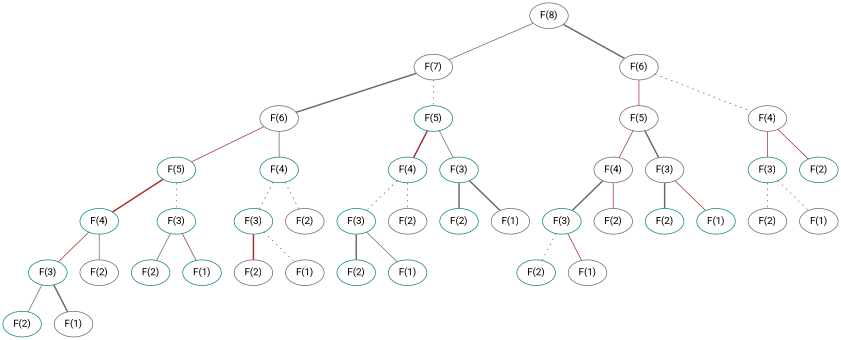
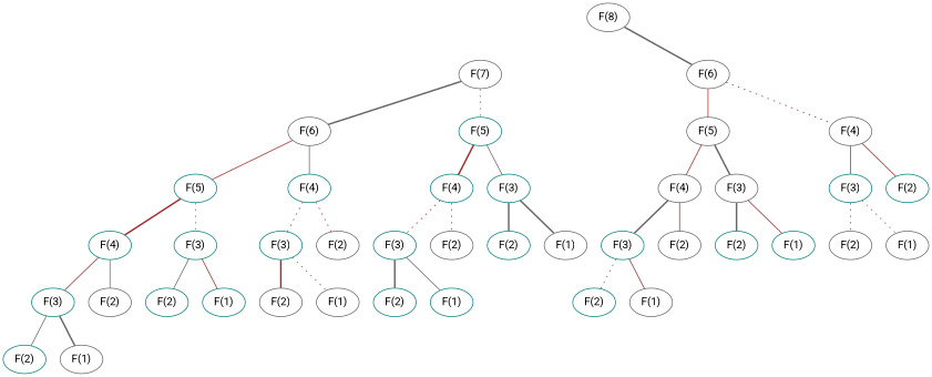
  graph {
    fontname=Roboto
    node [color=teal fontname=Roboto]
    edge [color=gray40 style=solid fontname=Roboto]
    n1 [label="F(8)" color=gray40]
    n2 [label="F(7)" color=gray40]
    n3 [label="F(6)" color=gray40]
    n4 [label="F(6)" color=gray40]
    n5 [label="F(5)"]
    n6 [label="F(5)"]
    n7 [label="F(4)"]
    n8 [label="F(4)"]
    n9 [label="F(3)"]
    n10 [label="F(3)"]
    n11 [label="F(2)" color=gray40]
    n12 [label="F(2)"]
    n13 [label="F(1)" color=gray40]
    n14 [label="F(2)"]
    n15 [label="F(1)"]
    n16 [label="F(3)"]
    n17 [label="F(2)" color=gray40]
    n18 [label="F(2)" color=gray40]
    n19 [label="F(1)" color=gray40]
    n20 [label="F(4)"]
    n21 [label="F(3)"]
    n22 [label="F(3)"]
    n23 [label="F(2)" color=gray40]
    n24 [label="F(2)"]
    n25 [label="F(1)"]
    n26 [label="F(2)"]
    n27 [label="F(1)" color=gray40]
    n28 [label="F(5)" color=gray40]
    n29 [label="F(4)" color=gray40]
    n30 [label="F(4)" color=gray40]
    n31 [label="F(3)" color=gray40]
    n32 [label="F(3)"]
    n33 [label="F(2)" color=gray40]
    n34 [label="F(2)"]
    n35 [label="F(1)" color=gray40]
    n36 [label="F(2)"]
    n37 [label="F(1)"]
    n38 [label="F(3)"]
    n39 [label="F(2)"]
    n40 [label="F(2)" color=gray40]
    n41 [label="F(1)" color=gray40]
-   n1 -- n2
    n1 -- n3 [style=bold]
    n2 -- n4 [style=bold]
    n2 -- n5 [style=dotted]
    n3 -- n28 [color=brown]
    n3 -- n29 [color=brown style=dotted]
    n4 -- n6 [color=brown]
    n4 -- n7
    n5 -- n20 [color=brown style=bold]
    n5 -- n21
    n6 -- n8 [color=brown style=bold]
    n6 -- n9 [style=dotted]
    n7 -- n16 [color=brown style=dotted]
    n7 -- n17 [color=brown style=dotted]
    n8 -- n10 [color=brown]
    n8 -- n11
    n9 -- n14
    n9 -- n15 [color=brown]
    n10 -- n12
    n10 -- n13 [style=bold]
    n16 -- n18 [color=brown style=bold]
    n16 -- n19 [style=dotted]
    n20 -- n22 [color=brown style=dotted]
    n20 -- n23 [color=brown style=dotted]
    n21 -- n26 [style=bold]
    n21 -- n27 [style=bold]
    n22 -- n24 [style=bold]
    n22 -- n25
    n28 -- n30 [color=brown]
    n28 -- n31 [style=bold]
    n29 -- n38 [color=brown]
    n29 -- n39 [color=brown]
    n30 -- n32 [style=bold]
    n30 -- n33 [color=brown]
    n31 -- n36 [style=bold]
    n31 -- n37 [color=brown]
    n32 -- n34 [style=dotted]
    n32 -- n35 [color=brown]
    n38 -- n40 [color=brown style=dotted]
    n38 -- n41 [style=dotted]
  }
